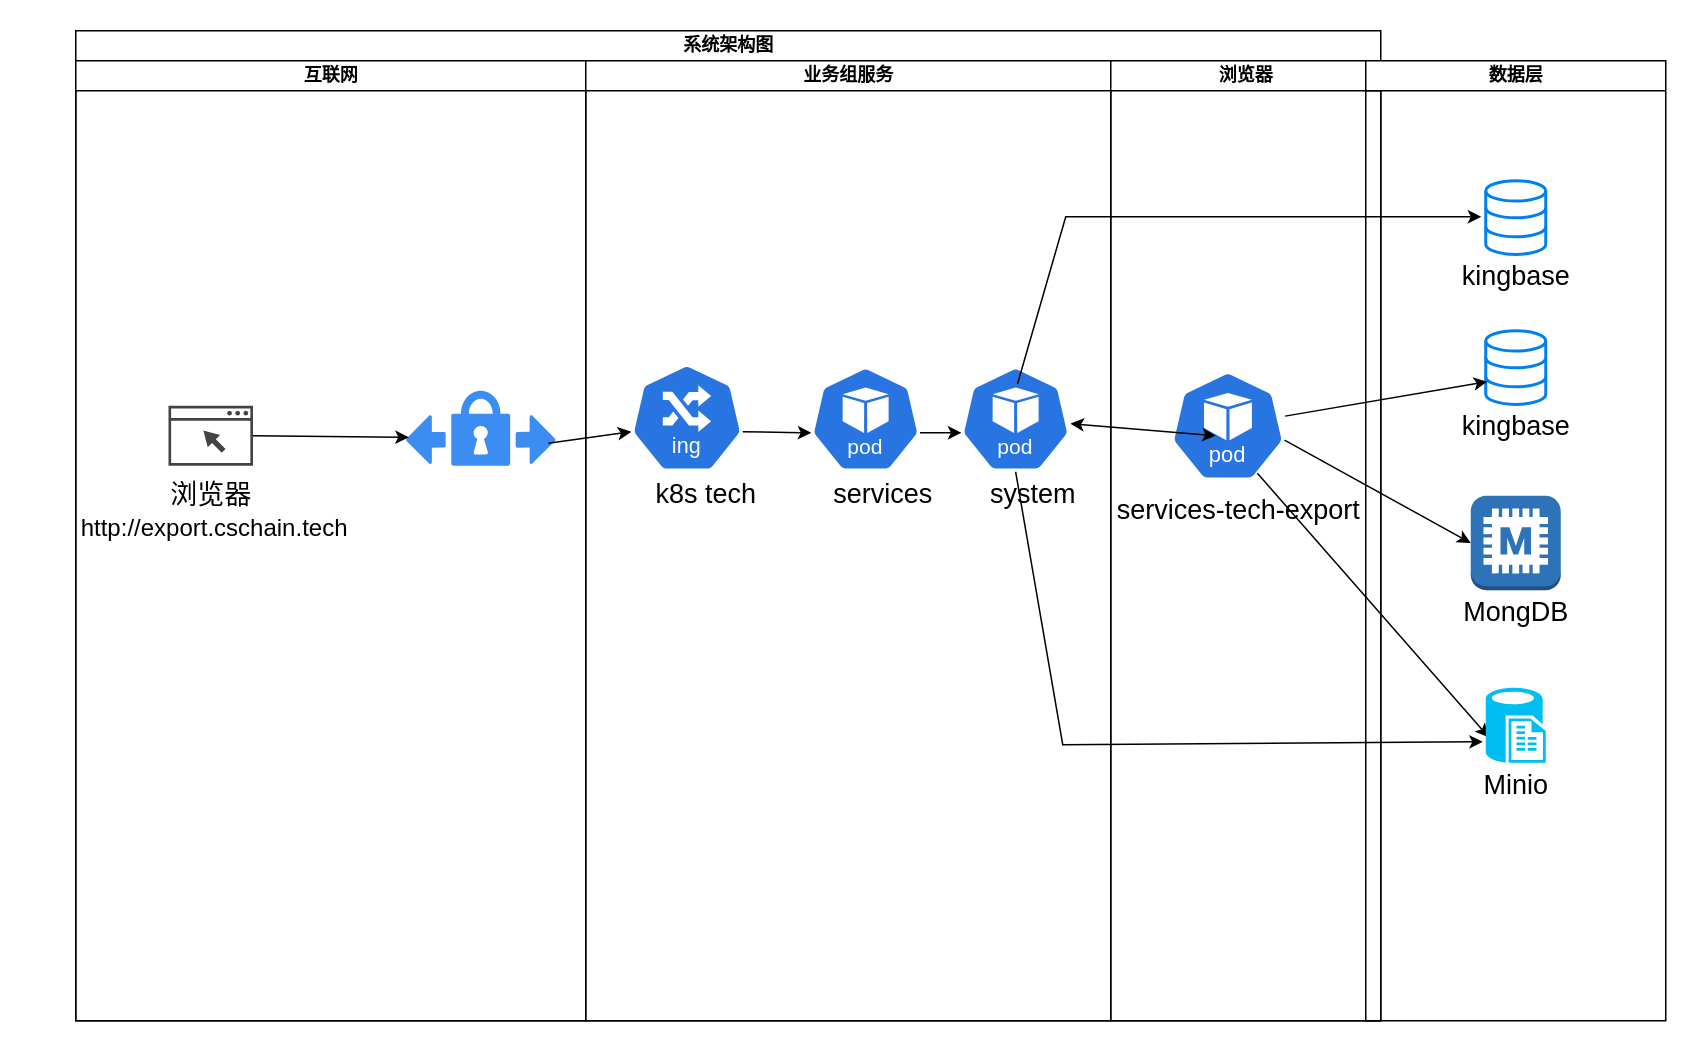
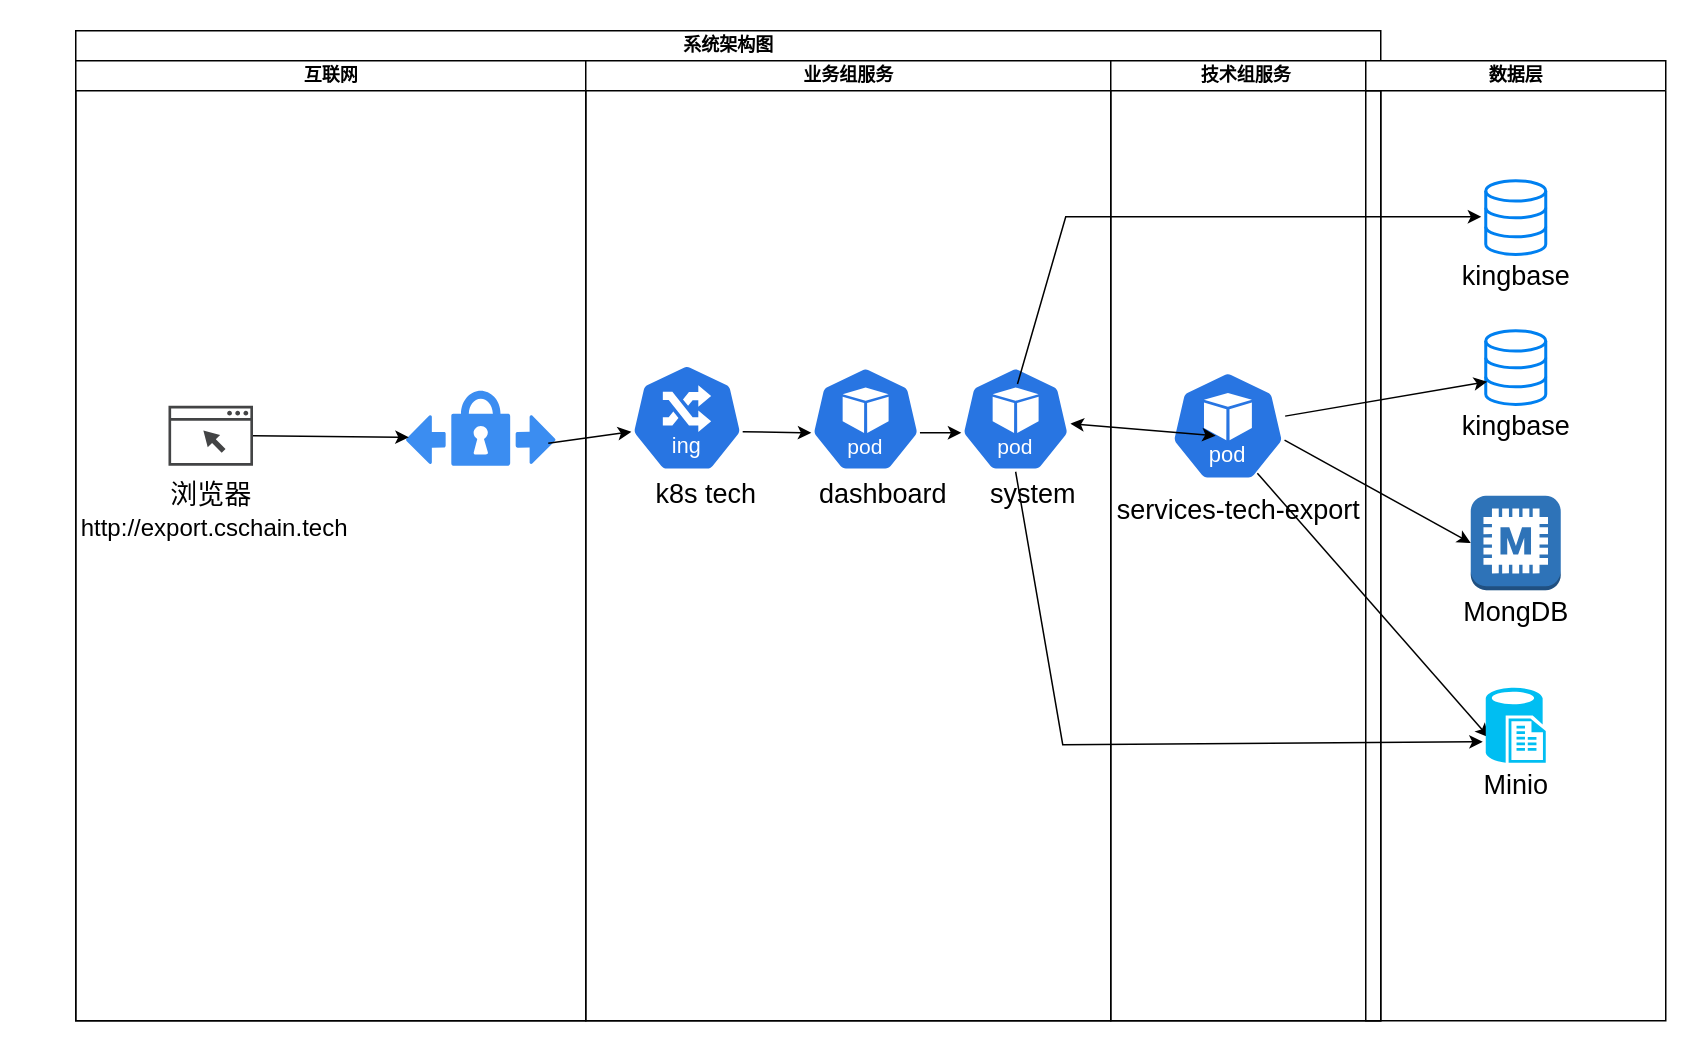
  <mxCell id="0" />
  <mxCell id="1" parent="0" />
  <mxCell id="2" value="系统架构图" style="swimlane;childLayout=stackLayout;resizeParent=1;resizeParentMax=0;startSize=20;html=1;" parent="1" vertex="1"><mxGeometry x="50" y="20" width="870" height="660" as="geometry" /></mxCell>
  <mxCell id="3" value="互联网" style="swimlane;startSize=20;html=1;" parent="2" vertex="1"><mxGeometry y="20" width="340" height="640" as="geometry" /></mxCell>
  <mxCell id="4" value="" style="sketch=0;pointerEvents=1;shadow=0;dashed=0;html=1;strokeColor=none;fillColor=#434445;aspect=fixed;labelPosition=center;verticalLabelPosition=bottom;verticalAlign=top;align=center;outlineConnect=0;shape=mxgraph.vvd.web_browser;" parent="3" vertex="1"><mxGeometry x="61.83" y="230" width="56.34" height="40" as="geometry" /></mxCell>
  <mxCell id="5" value="&lt;font style=&quot;font-size: 18px;&quot;&gt;浏览器&lt;/font&gt;&lt;div&gt;&lt;font size=&quot;3&quot;&gt;&amp;nbsp;http://export.cschain.tech&lt;/font&gt;&lt;/div&gt;" style="text;html=1;align=center;verticalAlign=middle;resizable=0;points=[];autosize=1;strokeColor=none;fillColor=none;" parent="3" vertex="1"><mxGeometry x="-30.0" y="275" width="240" height="50" as="geometry" /></mxCell>
  <mxCell id="6" value="" style="sketch=0;html=1;aspect=fixed;strokeColor=none;shadow=0;fillColor=#3B8DF1;verticalAlign=top;labelPosition=center;verticalLabelPosition=bottom;shape=mxgraph.gcp2.vpn" parent="3" vertex="1"><mxGeometry x="220" y="220" width="100" height="50" as="geometry" /></mxCell>
  <mxCell id="7" value="" style="endArrow=classic;html=1;rounded=0;entryX=0.02;entryY=0.62;entryDx=0;entryDy=0;entryPerimeter=0;" parent="3" target="6" edge="1"><mxGeometry width="50" height="50" relative="1" as="geometry"><mxPoint x="118.17" y="250" as="sourcePoint" /><mxPoint x="168.17" y="200" as="targetPoint" /></mxGeometry></mxCell>
  <mxCell id="8" value="业务组服务" style="swimlane;startSize=20;html=1;" parent="2" vertex="1"><mxGeometry x="340" y="20" width="350" height="640" as="geometry" /></mxCell>
  <mxCell id="9" value="" style="aspect=fixed;sketch=0;html=1;dashed=0;whitespace=wrap;verticalLabelPosition=bottom;verticalAlign=top;fillColor=#2875E2;strokeColor=#ffffff;points=[[0.005,0.63,0],[0.1,0.2,0],[0.9,0.2,0],[0.5,0,0],[0.995,0.63,0],[0.72,0.99,0],[0.5,1,0],[0.28,0.99,0]];shape=mxgraph.kubernetes.icon2;kubernetesLabel=1;prIcon=ing" parent="8" vertex="1"><mxGeometry x="30" y="202" width="75" height="72" as="geometry" /></mxCell>
  <mxCell id="10" value="&lt;font style=&quot;font-size: 18px;&quot;&gt;k8s tech&lt;/font&gt;" style="text;html=1;align=center;verticalAlign=middle;resizable=0;points=[];autosize=1;strokeColor=none;fillColor=none;" parent="8" vertex="1"><mxGeometry x="25.0" y="269" width="110" height="40" as="geometry" /></mxCell>
- <mxCell id="11" value="&lt;font style=&quot;font-size: 18px;&quot;&gt;services&lt;/font&gt;" style="text;html=1;align=center;verticalAlign=middle;resizable=0;points=[];autosize=1;strokeColor=none;fillColor=none;" parent="8" vertex="1"><mxGeometry x="143.17" y="269" width="110" height="40" as="geometry" /></mxCell>
+ <mxCell id="11" value="&lt;font style=&quot;font-size: 18px;&quot;&gt;dashboard&lt;/font&gt;" style="text;html=1;align=center;verticalAlign=middle;resizable=0;points=[];autosize=1;strokeColor=none;fillColor=none;" parent="8" vertex="1"><mxGeometry x="143.17" y="269" width="110" height="40" as="geometry" /></mxCell>
  <mxCell id="12" value="" style="aspect=fixed;sketch=0;html=1;dashed=0;whitespace=wrap;verticalLabelPosition=bottom;verticalAlign=top;fillColor=#2875E2;strokeColor=#ffffff;points=[[0.005,0.63,0],[0.1,0.2,0],[0.9,0.2,0],[0.5,0,0],[0.995,0.63,0],[0.72,0.99,0],[0.5,1,0],[0.28,0.99,0]];shape=mxgraph.kubernetes.icon2;kubernetesLabel=1;prIcon=pod" parent="8" vertex="1"><mxGeometry x="150" y="203.76" width="73.17" height="70.24" as="geometry" /></mxCell>
  <mxCell id="13" value="" style="aspect=fixed;sketch=0;html=1;dashed=0;whitespace=wrap;verticalLabelPosition=bottom;verticalAlign=top;fillColor=#2875E2;strokeColor=#ffffff;points=[[0.005,0.63,0],[0.1,0.2,0],[0.9,0.2,0],[0.5,0,0],[0.995,0.63,0],[0.72,0.99,0],[0.5,1,0],[0.28,0.99,0]];shape=mxgraph.kubernetes.icon2;kubernetesLabel=1;prIcon=pod" parent="8" vertex="1"><mxGeometry x="250" y="203.76" width="73.17" height="70.24" as="geometry" /></mxCell>
  <mxCell id="14" value="&lt;font style=&quot;font-size: 18px;&quot;&gt;system&lt;/font&gt;" style="text;html=1;align=center;verticalAlign=middle;resizable=0;points=[];autosize=1;strokeColor=none;fillColor=none;" parent="8" vertex="1"><mxGeometry x="258.17" y="269" width="80" height="40" as="geometry" /></mxCell>
  <mxCell id="15" value="" style="endArrow=classic;html=1;rounded=0;exitX=0.995;exitY=0.63;exitDx=0;exitDy=0;exitPerimeter=0;entryX=0.005;entryY=0.63;entryDx=0;entryDy=0;entryPerimeter=0;" parent="8" source="9" target="12" edge="1"><mxGeometry width="50" height="50" relative="1" as="geometry"><mxPoint x="290" y="350" as="sourcePoint" /><mxPoint x="340" y="300" as="targetPoint" /></mxGeometry></mxCell>
  <mxCell id="16" value="" style="endArrow=classic;html=1;rounded=0;exitX=0.995;exitY=0.63;exitDx=0;exitDy=0;exitPerimeter=0;entryX=0.005;entryY=0.63;entryDx=0;entryDy=0;entryPerimeter=0;" parent="8" source="12" target="13" edge="1"><mxGeometry width="50" height="50" relative="1" as="geometry"><mxPoint x="115" y="266" as="sourcePoint" /><mxPoint x="183" y="266" as="targetPoint" /></mxGeometry></mxCell>
- <mxCell id="17" value="浏览器" style="swimlane;startSize=20;html=1;" parent="2" vertex="1"><mxGeometry x="690" y="20" width="180.0" height="640" as="geometry" /></mxCell>
+ <mxCell id="17" value="技术组服务" style="swimlane;startSize=20;html=1;" parent="2" vertex="1"><mxGeometry x="690" y="20" width="180.0" height="640" as="geometry" /></mxCell>
  <mxCell id="18" value="" style="aspect=fixed;sketch=0;html=1;dashed=0;whitespace=wrap;verticalLabelPosition=bottom;verticalAlign=top;fillColor=#2875E2;strokeColor=#ffffff;points=[[0.005,0.63,0],[0.1,0.2,0],[0.9,0.2,0],[0.5,0,0],[0.995,0.63,0],[0.72,0.99,0],[0.5,1,0],[0.28,0.99,0]];shape=mxgraph.kubernetes.icon2;kubernetesLabel=1;prIcon=pod" parent="17" vertex="1"><mxGeometry x="40" y="206.8" width="76.25" height="73.2" as="geometry" /></mxCell>
  <mxCell id="19" value="&lt;div style=&quot;text-align: start;&quot;&gt;&lt;span style=&quot;background-color: transparent; color: light-dark(rgb(0, 0, 0), rgb(255, 255, 255));&quot;&gt;&lt;font style=&quot;font-size: 18px;&quot;&gt;services-tech-export&lt;/font&gt;&lt;/span&gt;&lt;/div&gt;" style="text;html=1;align=center;verticalAlign=middle;resizable=0;points=[];autosize=1;strokeColor=none;fillColor=none;" parent="17" vertex="1"><mxGeometry x="-10.0" y="280" width="190" height="40" as="geometry" /></mxCell>
  <mxCell id="20" value="" style="endArrow=classic;html=1;rounded=0;entryX=0.05;entryY=0.66;entryDx=0;entryDy=0;entryPerimeter=0;" parent="17" target="26" edge="1"><mxGeometry width="50" height="50" relative="1" as="geometry"><mxPoint x="97.74" y="275" as="sourcePoint" /><mxPoint x="147.74" y="225" as="targetPoint" /></mxGeometry></mxCell>
  <mxCell id="21" value="" style="endArrow=classic;html=1;rounded=0;entryX=0.005;entryY=0.63;entryDx=0;entryDy=0;entryPerimeter=0;exitX=0.95;exitY=0.7;exitDx=0;exitDy=0;exitPerimeter=0;" parent="2" source="6" target="9" edge="1"><mxGeometry width="50" height="50" relative="1" as="geometry"><mxPoint x="320" y="269.5" as="sourcePoint" /><mxPoint x="423.83" y="270.5" as="targetPoint" /></mxGeometry></mxCell>
  <mxCell id="22" value="" style="endArrow=classic;startArrow=classic;html=1;rounded=0;" parent="2" source="13" edge="1"><mxGeometry width="50" height="50" relative="1" as="geometry"><mxPoint x="650" y="320" as="sourcePoint" /><mxPoint x="760" y="270" as="targetPoint" /></mxGeometry></mxCell>
  <mxCell id="23" value="数据层" style="swimlane;startSize=20;html=1;" parent="1" vertex="1"><mxGeometry x="910" y="40" width="200" height="640" as="geometry" /></mxCell>
  <mxCell id="24" value="" style="html=1;verticalLabelPosition=bottom;align=center;labelBackgroundColor=#ffffff;verticalAlign=top;strokeWidth=2;strokeColor=#0080F0;shadow=0;dashed=0;shape=mxgraph.ios7.icons.data;" parent="23" vertex="1"><mxGeometry x="80" y="180" width="40" height="49.1" as="geometry" /></mxCell>
  <mxCell id="25" value="&lt;font style=&quot;font-size: 18px;&quot;&gt;kingbase&lt;/font&gt;" style="text;html=1;align=center;verticalAlign=middle;resizable=0;points=[];autosize=1;strokeColor=none;fillColor=none;" parent="23" vertex="1"><mxGeometry x="50" y="224.1" width="100" height="40" as="geometry" /></mxCell>
  <mxCell id="26" value="" style="verticalLabelPosition=bottom;html=1;verticalAlign=top;align=center;strokeColor=none;fillColor=#00BEF2;shape=mxgraph.azure.sql_reporting;" parent="23" vertex="1"><mxGeometry x="80" y="418" width="40" height="50" as="geometry" /></mxCell>
  <mxCell id="27" value="&lt;font style=&quot;font-size: 18px;&quot;&gt;Minio&lt;/font&gt;" style="text;html=1;align=center;verticalAlign=middle;resizable=0;points=[];autosize=1;strokeColor=none;fillColor=none;" parent="23" vertex="1"><mxGeometry x="65" y="463" width="70" height="40" as="geometry" /></mxCell>
  <mxCell id="28" value="" style="html=1;verticalLabelPosition=bottom;align=center;labelBackgroundColor=#ffffff;verticalAlign=top;strokeWidth=2;strokeColor=#0080F0;shadow=0;dashed=0;shape=mxgraph.ios7.icons.data;" parent="23" vertex="1"><mxGeometry x="80" y="80" width="40" height="49.1" as="geometry" /></mxCell>
  <mxCell id="29" value="&lt;font style=&quot;font-size: 18px;&quot;&gt;kingbase&lt;/font&gt;" style="text;html=1;align=center;verticalAlign=middle;resizable=0;points=[];autosize=1;strokeColor=none;fillColor=none;" parent="23" vertex="1"><mxGeometry x="50" y="124.1" width="100" height="40" as="geometry" /></mxCell>
  <mxCell id="30" value="" style="outlineConnect=0;dashed=0;verticalLabelPosition=bottom;verticalAlign=top;align=center;html=1;shape=mxgraph.aws3.memcached;fillColor=#2E73B8;gradientColor=none;" vertex="1" parent="23"><mxGeometry x="70" y="290" width="60" height="63" as="geometry" /></mxCell>
  <mxCell id="31" value="&lt;font style=&quot;font-size: 18px;&quot;&gt;MongDB&lt;/font&gt;" style="text;html=1;align=center;verticalAlign=middle;resizable=0;points=[];autosize=1;strokeColor=none;fillColor=none;" vertex="1" parent="23"><mxGeometry x="55" y="348" width="90" height="40" as="geometry" /></mxCell>
  <mxCell id="32" value="" style="endArrow=classic;html=1;rounded=0;entryX=0.025;entryY=0.692;entryDx=0;entryDy=0;entryPerimeter=0;" parent="1" source="18" target="24" edge="1"><mxGeometry width="50" height="50" relative="1" as="geometry"><mxPoint x="870" y="270" as="sourcePoint" /><mxPoint x="920" y="220" as="targetPoint" /></mxGeometry></mxCell>
  <mxCell id="33" value="" style="endArrow=classic;html=1;rounded=0;entryX=-0.05;entryY=0.72;entryDx=0;entryDy=0;entryPerimeter=0;exitX=0.5;exitY=1;exitDx=0;exitDy=0;exitPerimeter=0;" parent="1" source="13" target="26" edge="1"><mxGeometry width="50" height="50" relative="1" as="geometry"><mxPoint x="700" y="390" as="sourcePoint" /><mxPoint x="750" y="340" as="targetPoint" /><Array as="points"><mxPoint x="708" y="496" /></Array></mxGeometry></mxCell>
  <mxCell id="34" value="" style="endArrow=classic;html=1;rounded=0;exitX=0.517;exitY=0.167;exitDx=0;exitDy=0;exitPerimeter=0;entryX=-0.075;entryY=0.489;entryDx=0;entryDy=0;entryPerimeter=0;" parent="1" source="13" target="28" edge="1"><mxGeometry width="50" height="50" relative="1" as="geometry"><mxPoint x="700" y="390" as="sourcePoint" /><mxPoint x="750" y="340" as="targetPoint" /><Array as="points"><mxPoint x="710" y="144" /></Array></mxGeometry></mxCell>
  <mxCell id="35" value="" style="endArrow=classic;html=1;rounded=0;exitX=0.995;exitY=0.63;exitDx=0;exitDy=0;exitPerimeter=0;entryX=0;entryY=0.5;entryDx=0;entryDy=0;entryPerimeter=0;" edge="1" parent="1" source="18" target="30"><mxGeometry width="50" height="50" relative="1" as="geometry"><mxPoint x="720" y="380" as="sourcePoint" /><mxPoint x="770" y="330" as="targetPoint" /></mxGeometry></mxCell>
